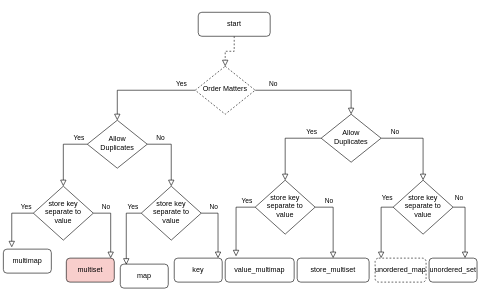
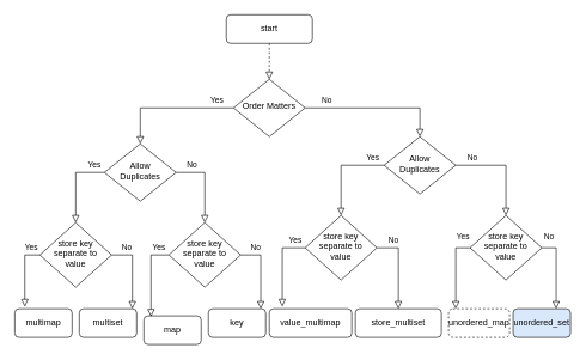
  <mxCell id="0" />
  <mxCell id="1" parent="0" />
  <mxCell id="2" value="" style="rounded=0;html=1;jettySize=auto;orthogonalLoop=1;fontSize=11;endArrow=block;endFill=0;endSize=8;strokeWidth=1;shadow=0;labelBackgroundColor=none;edgeStyle=orthogonalEdgeStyle;dashed=1;" parent="1" source="3" target="6" edge="1"><mxGeometry relative="1" as="geometry" /></mxCell>
- <mxCell id="3" value="start" style="rounded=1;whiteSpace=wrap;html=1;fontSize=12;glass=0;strokeWidth=1;shadow=0;" parent="1" vertex="1"><mxGeometry x="330" y="20" width="120" height="40" as="geometry" /></mxCell>
+ <mxCell id="3" value="start" style="rounded=1;whiteSpace=wrap;html=1;fontSize=12;glass=0;strokeWidth=1;shadow=0;" parent="1" vertex="1"><mxGeometry x="315" y="20" width="120" height="40" as="geometry" /></mxCell>
  <mxCell id="4" value="Yes" style="rounded=0;html=1;jettySize=auto;orthogonalLoop=1;fontSize=11;endArrow=block;endFill=0;endSize=8;strokeWidth=1;shadow=0;labelBackgroundColor=none;edgeStyle=orthogonalEdgeStyle;exitX=0;exitY=0.5;exitDx=0;exitDy=0;" parent="1" source="6" target="7" edge="1"><mxGeometry x="-0.75" y="-10" relative="1" as="geometry"><mxPoint as="offset" /></mxGeometry></mxCell>
  <mxCell id="5" value="No" style="edgeStyle=orthogonalEdgeStyle;rounded=0;html=1;jettySize=auto;orthogonalLoop=1;fontSize=11;endArrow=block;endFill=0;endSize=8;strokeWidth=1;shadow=0;labelBackgroundColor=none;entryX=0.5;entryY=0;entryDx=0;entryDy=0;exitX=1;exitY=0.5;exitDx=0;exitDy=0;" parent="1" source="6" target="8" edge="1"><mxGeometry x="-0.7" y="10" relative="1" as="geometry"><mxPoint as="offset" /><mxPoint x="475" y="150" as="targetPoint" /></mxGeometry></mxCell>
- <mxCell id="6" value="Order Matters" style="rhombus;whiteSpace=wrap;html=1;shadow=0;fontFamily=Helvetica;fontSize=12;align=center;strokeWidth=1;spacing=6;spacingTop=-4;dashed=1;" parent="1" vertex="1"><mxGeometry x="325" y="110" width="100" height="80" as="geometry" /></mxCell>
+ <mxCell id="6" value="Order Matters" style="rhombus;whiteSpace=wrap;html=1;shadow=0;fontFamily=Helvetica;fontSize=12;align=center;strokeWidth=1;spacing=6;spacingTop=-4;" parent="1" vertex="1"><mxGeometry x="325" y="110" width="100" height="80" as="geometry" /></mxCell>
  <mxCell id="7" value="&lt;div&gt;Allow&lt;/div&gt;&lt;div&gt;Duplicates&lt;/div&gt;" style="rhombus;whiteSpace=wrap;html=1;shadow=0;fontFamily=Helvetica;fontSize=12;align=center;strokeWidth=1;spacing=6;spacingTop=-4;movable=1;resizable=1;rotatable=1;deletable=1;editable=1;locked=0;connectable=1;" parent="1" vertex="1"><mxGeometry x="145" y="200" width="100" height="80" as="geometry" /></mxCell>
  <mxCell id="8" value="&lt;div&gt;Allow&lt;/div&gt;&lt;div&gt;Duplicates&lt;/div&gt;" style="rhombus;whiteSpace=wrap;html=1;shadow=0;fontFamily=Helvetica;fontSize=12;align=center;strokeWidth=1;spacing=6;spacingTop=-4;movable=1;resizable=1;rotatable=1;deletable=1;editable=1;locked=0;connectable=1;" parent="1" vertex="1"><mxGeometry x="535" y="190" width="100" height="80" as="geometry" /></mxCell>
  <mxCell id="9" value="&lt;div&gt;store key&lt;/div&gt;&lt;div&gt;separate to&lt;/div&gt;&lt;div&gt;value&lt;br&gt;&lt;/div&gt;" style="rhombus;whiteSpace=wrap;html=1;shadow=0;fontFamily=Helvetica;fontSize=12;align=center;strokeWidth=1;spacing=6;spacingTop=-4;movable=1;resizable=1;rotatable=1;deletable=1;editable=1;locked=0;connectable=1;" parent="1" vertex="1"><mxGeometry x="55" y="310" width="100" height="90" as="geometry" /></mxCell>
  <mxCell id="10" value="&lt;div&gt;store key&lt;/div&gt;&lt;div&gt;separate to&lt;/div&gt;&lt;div&gt;value&lt;br&gt;&lt;/div&gt;" style="rhombus;whiteSpace=wrap;html=1;shadow=0;fontFamily=Helvetica;fontSize=12;align=center;strokeWidth=1;spacing=6;spacingTop=-4;movable=1;resizable=1;rotatable=1;deletable=1;editable=1;locked=0;connectable=1;" parent="1" vertex="1"><mxGeometry x="235" y="310" width="100" height="90" as="geometry" /></mxCell>
  <mxCell id="11" value="&lt;div&gt;store key&lt;/div&gt;&lt;div&gt;separate to&lt;/div&gt;&lt;div&gt;value&lt;br&gt;&lt;/div&gt;" style="rhombus;whiteSpace=wrap;html=1;shadow=0;fontFamily=Helvetica;fontSize=12;align=center;strokeWidth=1;spacing=6;spacingTop=-4;movable=1;resizable=1;rotatable=1;deletable=1;editable=1;locked=0;connectable=1;" parent="1" vertex="1"><mxGeometry x="425" y="300" width="100" height="90" as="geometry" /></mxCell>
  <mxCell id="12" value="&lt;div&gt;store key&lt;/div&gt;&lt;div&gt;separate to&lt;/div&gt;&lt;div&gt;value&lt;br&gt;&lt;/div&gt;" style="rhombus;whiteSpace=wrap;html=1;shadow=0;fontFamily=Helvetica;fontSize=12;align=center;strokeWidth=1;spacing=6;spacingTop=-4;movable=1;resizable=1;rotatable=1;deletable=1;editable=1;locked=0;connectable=1;" parent="1" vertex="1"><mxGeometry x="655" y="300" width="100" height="90" as="geometry" /></mxCell>
  <mxCell id="13" value="No" style="edgeStyle=orthogonalEdgeStyle;rounded=0;html=1;jettySize=auto;orthogonalLoop=1;fontSize=11;endArrow=block;endFill=0;endSize=8;strokeWidth=1;shadow=0;labelBackgroundColor=none;entryX=0.5;entryY=0;entryDx=0;entryDy=0;exitX=1;exitY=0.5;exitDx=0;exitDy=0;" parent="1" source="8" target="12" edge="1"><mxGeometry x="-0.667" y="10" relative="1" as="geometry"><mxPoint as="offset" /><mxPoint x="585" y="240" as="sourcePoint" /><mxPoint x="665" y="280" as="targetPoint" /></mxGeometry></mxCell>
- <mxCell id="14" value="&lt;div&gt;multimap&lt;/div&gt;" style="rounded=1;whiteSpace=wrap;html=1;fontSize=12;glass=0;strokeWidth=1;shadow=0;" parent="1" vertex="1"><mxGeometry x="5" y="415" width="80" height="40" as="geometry" /></mxCell>
- <mxCell id="15" value="multiset" style="rounded=1;whiteSpace=wrap;html=1;fontSize=12;glass=0;strokeWidth=1;shadow=0;fillColor=#f8cecc;" parent="1" vertex="1"><mxGeometry x="110" y="430" width="80" height="40" as="geometry" /></mxCell>
+ <mxCell id="14" value="&lt;div&gt;multimap&lt;/div&gt;" style="rounded=1;whiteSpace=wrap;html=1;fontSize=12;glass=0;strokeWidth=1;shadow=0;" parent="1" vertex="1"><mxGeometry x="20" y="430" width="80" height="40" as="geometry" /></mxCell>
+ <mxCell id="15" value="multiset" style="rounded=1;whiteSpace=wrap;html=1;fontSize=12;glass=0;strokeWidth=1;shadow=0;" parent="1" vertex="1"><mxGeometry x="110" y="430" width="80" height="40" as="geometry" /></mxCell>
  <mxCell id="16" value="map" style="rounded=1;whiteSpace=wrap;html=1;fontSize=12;glass=0;strokeWidth=1;shadow=0;" parent="1" vertex="1"><mxGeometry x="200" y="440" width="80" height="40" as="geometry" /></mxCell>
  <mxCell id="17" value="key" style="rounded=1;whiteSpace=wrap;html=1;fontSize=12;glass=0;strokeWidth=1;shadow=0;" parent="1" vertex="1"><mxGeometry x="290" y="430" width="80" height="40" as="geometry" /></mxCell>
  <mxCell id="18" value="Yes" style="rounded=0;html=1;jettySize=auto;orthogonalLoop=1;fontSize=11;endArrow=block;endFill=0;endSize=8;strokeWidth=1;shadow=0;labelBackgroundColor=none;edgeStyle=orthogonalEdgeStyle;exitX=0;exitY=0.5;exitDx=0;exitDy=0;entryX=0.5;entryY=0;entryDx=0;entryDy=0;" parent="1" source="7" target="9" edge="1"><mxGeometry x="-0.75" y="-10" relative="1" as="geometry"><mxPoint as="offset" /><mxPoint x="155" y="220" as="sourcePoint" /><mxPoint x="55" y="270" as="targetPoint" /></mxGeometry></mxCell>
  <mxCell id="19" value="value_multimap" style="rounded=1;whiteSpace=wrap;html=1;fontSize=12;glass=0;strokeWidth=1;shadow=0;" parent="1" vertex="1"><mxGeometry x="375" y="430" width="115" height="40" as="geometry" /></mxCell>
  <mxCell id="20" value="store_multiset" style="rounded=1;whiteSpace=wrap;html=1;fontSize=12;glass=0;strokeWidth=1;shadow=0;" parent="1" vertex="1"><mxGeometry x="495" y="430" width="120" height="40" as="geometry" /></mxCell>
  <mxCell id="21" value="unordered_map" style="rounded=1;whiteSpace=wrap;html=1;fontSize=12;glass=0;strokeWidth=1;shadow=0;dashed=1;" parent="1" vertex="1"><mxGeometry x="625" y="430" width="85" height="40" as="geometry" /></mxCell>
- <mxCell id="22" value="unordered_set" style="rounded=1;whiteSpace=wrap;html=1;fontSize=12;glass=0;strokeWidth=1;shadow=0;" parent="1" vertex="1"><mxGeometry x="715" y="430" width="80" height="40" as="geometry" /></mxCell>
+ <mxCell id="22" value="unordered_set" style="rounded=1;whiteSpace=wrap;html=1;fontSize=12;glass=0;strokeWidth=1;shadow=0;fillColor=#dae8fc;" parent="1" vertex="1"><mxGeometry x="715" y="430" width="80" height="40" as="geometry" /></mxCell>
  <mxCell id="23" value="No" style="edgeStyle=orthogonalEdgeStyle;rounded=0;html=1;jettySize=auto;orthogonalLoop=1;fontSize=11;endArrow=block;endFill=0;endSize=8;strokeWidth=1;shadow=0;labelBackgroundColor=none;entryX=0.5;entryY=0;entryDx=0;entryDy=0;exitX=1;exitY=0.5;exitDx=0;exitDy=0;" parent="1" source="7" target="10" edge="1"><mxGeometry x="-0.6" y="10" relative="1" as="geometry"><mxPoint as="offset" /><mxPoint x="265" y="250" as="sourcePoint" /><mxPoint x="415" y="290" as="targetPoint" /></mxGeometry></mxCell>
  <mxCell id="24" value="Yes" style="rounded=0;html=1;jettySize=auto;orthogonalLoop=1;fontSize=11;endArrow=block;endFill=0;endSize=8;strokeWidth=1;shadow=0;labelBackgroundColor=none;edgeStyle=orthogonalEdgeStyle;exitX=0;exitY=0.5;exitDx=0;exitDy=0;entryX=0.5;entryY=0;entryDx=0;entryDy=0;" parent="1" source="8" target="11" edge="1"><mxGeometry x="-0.75" y="-10" relative="1" as="geometry"><mxPoint as="offset" /><mxPoint x="505" y="220" as="sourcePoint" /><mxPoint x="465" y="290" as="targetPoint" /></mxGeometry></mxCell>
  <mxCell id="25" value="Yes" style="rounded=0;html=1;jettySize=auto;orthogonalLoop=1;fontSize=11;endArrow=block;endFill=0;endSize=8;strokeWidth=1;shadow=0;labelBackgroundColor=none;edgeStyle=orthogonalEdgeStyle;exitX=0;exitY=0.5;exitDx=0;exitDy=0;entryX=0.175;entryY=-0.075;entryDx=0;entryDy=0;entryPerimeter=0;" parent="1" source="9" target="14" edge="1"><mxGeometry x="-0.75" y="-10" relative="1" as="geometry"><mxPoint as="offset" /><mxPoint x="45" y="340" as="sourcePoint" /><mxPoint x="5" y="410" as="targetPoint" /></mxGeometry></mxCell>
  <mxCell id="26" value="No" style="edgeStyle=orthogonalEdgeStyle;rounded=0;html=1;jettySize=auto;orthogonalLoop=1;fontSize=11;endArrow=block;endFill=0;endSize=8;strokeWidth=1;shadow=0;labelBackgroundColor=none;entryX=0.925;entryY=0;entryDx=0;entryDy=0;exitX=1;exitY=0.5;exitDx=0;exitDy=0;entryPerimeter=0;" parent="1" source="9" target="15" edge="1"><mxGeometry x="-0.6" y="10" relative="1" as="geometry"><mxPoint as="offset" /><mxPoint x="165" y="350" as="sourcePoint" /><mxPoint x="205" y="420" as="targetPoint" /></mxGeometry></mxCell>
  <mxCell id="27" value="No" style="edgeStyle=orthogonalEdgeStyle;rounded=0;html=1;jettySize=auto;orthogonalLoop=1;fontSize=11;endArrow=block;endFill=0;endSize=8;strokeWidth=1;shadow=0;labelBackgroundColor=none;entryX=0.913;entryY=0;entryDx=0;entryDy=0;exitX=1;exitY=0.5;exitDx=0;exitDy=0;entryPerimeter=0;" parent="1" source="10" target="17" edge="1"><mxGeometry x="-0.6" y="10" relative="1" as="geometry"><mxPoint as="offset" /><mxPoint x="345" y="300" as="sourcePoint" /><mxPoint x="374" y="375" as="targetPoint" /></mxGeometry></mxCell>
  <mxCell id="28" value="No" style="edgeStyle=orthogonalEdgeStyle;rounded=0;html=1;jettySize=auto;orthogonalLoop=1;fontSize=11;endArrow=block;endFill=0;endSize=8;strokeWidth=1;shadow=0;labelBackgroundColor=none;exitX=1;exitY=0.5;exitDx=0;exitDy=0;entryX=0.5;entryY=0;entryDx=0;entryDy=0;" parent="1" source="11" target="20" edge="1"><mxGeometry x="-0.6" y="10" relative="1" as="geometry"><mxPoint as="offset" /><mxPoint x="575" y="360" as="sourcePoint" /><mxPoint x="545" y="440" as="targetPoint" /></mxGeometry></mxCell>
  <mxCell id="29" value="Yes" style="rounded=0;html=1;jettySize=auto;orthogonalLoop=1;fontSize=11;endArrow=block;endFill=0;endSize=8;strokeWidth=1;shadow=0;labelBackgroundColor=none;edgeStyle=orthogonalEdgeStyle;exitX=0;exitY=0.5;exitDx=0;exitDy=0;entryX=0.125;entryY=0.025;entryDx=0;entryDy=0;entryPerimeter=0;" parent="1" source="10" target="16" edge="1"><mxGeometry x="-0.75" y="-10" relative="1" as="geometry"><mxPoint as="offset" /><mxPoint x="235" y="328" as="sourcePoint" /><mxPoint x="205" y="410" as="targetPoint" /></mxGeometry></mxCell>
  <mxCell id="30" value="Yes" style="rounded=0;html=1;jettySize=auto;orthogonalLoop=1;fontSize=11;endArrow=block;endFill=0;endSize=8;strokeWidth=1;shadow=0;labelBackgroundColor=none;edgeStyle=orthogonalEdgeStyle;exitX=0;exitY=0.5;exitDx=0;exitDy=0;entryX=0.157;entryY=-0.075;entryDx=0;entryDy=0;entryPerimeter=0;" parent="1" source="11" target="19" edge="1"><mxGeometry x="-0.75" y="-10" relative="1" as="geometry"><mxPoint as="offset" /><mxPoint x="425" y="340" as="sourcePoint" /><mxPoint x="395" y="410" as="targetPoint" /></mxGeometry></mxCell>
  <mxCell id="31" value="Yes" style="rounded=0;html=1;jettySize=auto;orthogonalLoop=1;fontSize=11;endArrow=block;endFill=0;endSize=8;strokeWidth=1;shadow=0;labelBackgroundColor=none;edgeStyle=orthogonalEdgeStyle;exitX=0;exitY=0.5;exitDx=0;exitDy=0;entryX=0.118;entryY=0;entryDx=0;entryDy=0;entryPerimeter=0;" parent="1" source="12" target="21" edge="1"><mxGeometry x="-0.809" y="-15" relative="1" as="geometry"><mxPoint as="offset" /><mxPoint x="616" y="340" as="sourcePoint" /><mxPoint x="595" y="390" as="targetPoint" /><Array as="points"><mxPoint x="635" y="345" /></Array></mxGeometry></mxCell>
  <mxCell id="32" value="No" style="edgeStyle=orthogonalEdgeStyle;rounded=0;html=1;jettySize=auto;orthogonalLoop=1;fontSize=11;endArrow=block;endFill=0;endSize=8;strokeWidth=1;shadow=0;labelBackgroundColor=none;exitX=1;exitY=0.5;exitDx=0;exitDy=0;entryX=0.75;entryY=0;entryDx=0;entryDy=0;" edge="1" parent="1" source="12" target="22"><mxGeometry x="-0.809" y="15" relative="1" as="geometry"><mxPoint as="offset" /><mxPoint x="764.5" y="345" as="sourcePoint" /><mxPoint x="794.5" y="430" as="targetPoint" /><Array as="points"><mxPoint x="775" y="345" /></Array></mxGeometry></mxCell>
